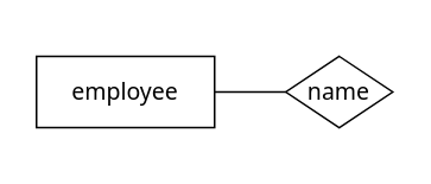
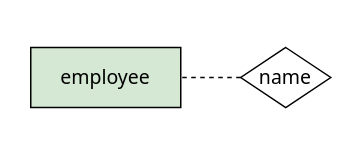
  <mxCell id="0" />
  <mxCell id="1" parent="0" />
  <mxCell id="2" value="" style="rounded=0;whiteSpace=wrap;html=1;fontFamily=Noto Sans;fontSource=https%3A%2F%2Ffonts.googleapis.com%2Fcss%3Ffamily%3DNoto%2BSans;strokeColor=none;fillColor=none;" vertex="1" parent="1"><mxGeometry x="52" y="20" width="30" height="20" as="geometry" /></mxCell>
  <mxCell id="3" value="" style="rounded=0;whiteSpace=wrap;html=1;fontFamily=Noto Sans;fontSource=https%3A%2F%2Ffonts.googleapis.com%2Fcss%3Ffamily%3DNoto%2BSans;strokeColor=none;fillColor=none;" vertex="1" parent="1"><mxGeometry x="55" y="61" width="30" height="20" as="geometry" /></mxCell>
- <mxCell id="4" value="employee" style="whiteSpace=wrap;html=1;align=center;fontSize=13;fontFamily=Noto Sans;fontSource=https%3A%2F%2Ffonts.googleapis.com%2Fcss%3Ffamily%3DNoto%2BSans;" parent="1" vertex="1"><mxGeometry x="20" y="31" width="100" height="40" as="geometry" /></mxCell>
+ <mxCell id="4" value="employee" style="whiteSpace=wrap;html=1;align=center;fontSize=13;fontFamily=Noto Sans;fontSource=https%3A%2F%2Ffonts.googleapis.com%2Fcss%3Ffamily%3DNoto%2BSans;fillColor=#d5e8d4;" parent="1" vertex="1"><mxGeometry x="20" y="31" width="100" height="40" as="geometry" /></mxCell>
  <mxCell id="5" value="name" style="rhombus;whiteSpace=wrap;html=1;align=center;fontSize=13;fontFamily=Noto Sans;fontSource=https%3A%2F%2Ffonts.googleapis.com%2Fcss%3Ffamily%3DNoto%2BSans;" parent="1" vertex="1"><mxGeometry x="160" y="31" width="60" height="40" as="geometry" /></mxCell>
- <mxCell id="6" value="" style="endArrow=none;html=1;rounded=0;exitX=0;exitY=0.5;exitDx=0;exitDy=0;entryX=1;entryY=0.5;entryDx=0;entryDy=0;fontSize=13;fontFamily=Noto Sans;fontSource=https%3A%2F%2Ffonts.googleapis.com%2Fcss%3Ffamily%3DNoto%2BSans;" parent="1" source="5" target="4" edge="1"><mxGeometry relative="1" as="geometry"><mxPoint x="-20" y="7" as="sourcePoint" /><mxPoint x="-16.111" y="77" as="targetPoint" /></mxGeometry></mxCell>
+ <mxCell id="6" value="" style="endArrow=none;html=1;rounded=0;exitX=0;exitY=0.5;exitDx=0;exitDy=0;entryX=1;entryY=0.5;entryDx=0;entryDy=0;fontSize=13;fontFamily=Noto Sans;fontSource=https%3A%2F%2Ffonts.googleapis.com%2Fcss%3Ffamily%3DNoto%2BSans;dashed=1;" parent="1" source="5" target="4" edge="1"><mxGeometry relative="1" as="geometry"><mxPoint x="-20" y="7" as="sourcePoint" /><mxPoint x="-16.111" y="77" as="targetPoint" /></mxGeometry></mxCell>
